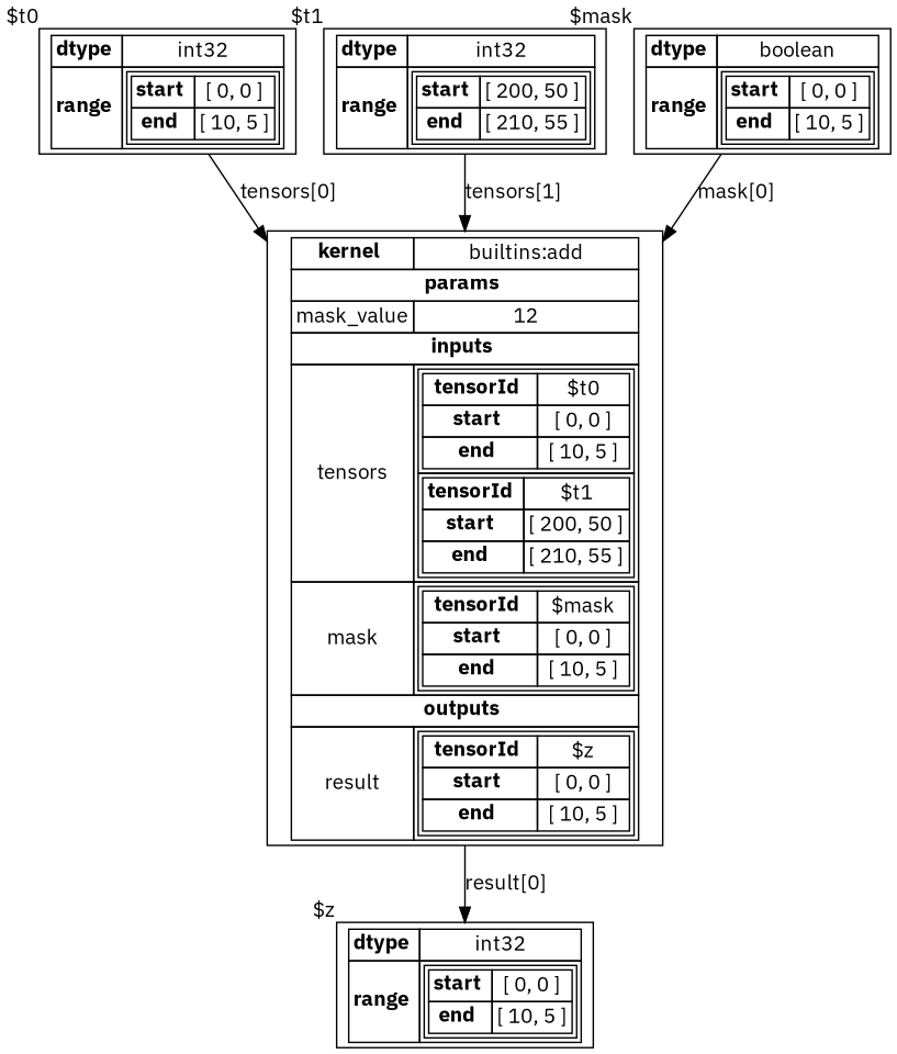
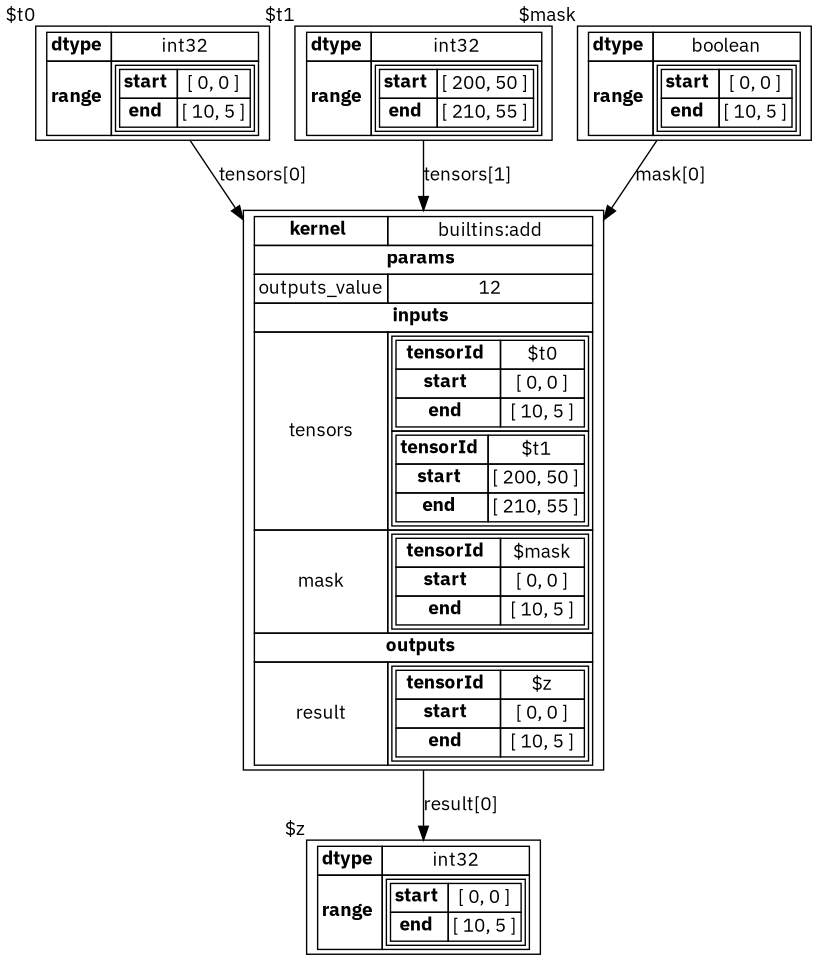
  digraph {
    fontname="IBM Plex Sans"
    node [shape=box fontname="IBM Plex Sans"]
    edge [fontname="IBM Plex Sans"]
    n1 [label=<   <table cellspacing="0" border="0" cellborder="1">     <tr>       <td><b>dtype</b> </td>       <td>int32</td>     </tr>     <tr>       <td><b>range</b> </td>       <td>         <table border="0" cellspacing="0" cellborder="1">           <tr>             <td>              <table border="0" cellspacing="0" cellborder="1">                <tr>                  <td><b>start</b> </td>                  <td>[ 0, 0 ]</td>                  </tr>                <tr>                  <td><b>end</b> </td>                  <td>[ 10, 5 ]</td>                </tr>              </table>             </td>           </tr>         </table>       </td>     </tr>     </table>   > xlabel="$t0"]
-   n2 [label=<   <table cellspacing="0" border="0" cellborder="1">     <tr>       <td><b>kernel</b> </td>       <td>builtins:add</td>     </tr>     <tr>       <td colspan="2"><b>params</b> </td>       </tr>     <tr>       <td>mask_value</td>       <td>12</td>     </tr>     <tr>       <td colspan="2"><b>inputs</b> </td>     </tr>     <tr>       <td>tensors</td>       <td>         <table border="0" cellspacing="0" cellborder="1">           <tr>             <td>              <table border="0" cellspacing="0" cellborder="1">                <tr>                  <td><b>tensorId</b> </td>                  <td>$t0</td>                </tr>                <tr>                  <td><b>start</b> </td>                  <td>[ 0, 0 ]</td>                  </tr>                <tr>                  <td><b>end</b> </td>                  <td>[ 10, 5 ]</td>                </tr>              </table>             </td>           </tr>         <tr>           <td>             <table border="0" cellspacing="0" cellborder="1">               <tr>                 <td><b>tensorId</b> </td>                 <td>$t1</td>                 </tr>               <tr>                 <td><b>start</b> </td>                 <td>[ 200, 50 ]</td>                 </tr>               <tr>                 <td><b>end</b> </td>                 <td>[ 210, 55 ]</td>                 </tr>               </table>             </td>           </tr>         </table>       </td>     </tr>     <tr>       <td>mask</td>       <td>         <table border="0" cellspacing="0" cellborder="1">           <tr>             <td>              <table border="0" cellspacing="0" cellborder="1">                <tr>                  <td><b>tensorId</b> </td>                  <td>$mask</td>                </tr>                <tr>                  <td><b>start</b> </td>                  <td>[ 0, 0 ]</td>                  </tr>                <tr>                  <td><b>end</b> </td>                  <td>[ 10, 5 ]</td>                </tr>              </table>             </td>           </tr>         </table>       </td>     </tr>     <tr>       <td colspan="2"><b>outputs</b> </td>     </tr>     <tr>       <td>result</td>       <td>         <table border="0" cellspacing="0" cellborder="1">           <tr>             <td>              <table border="0" cellspacing="0" cellborder="1">                <tr>                  <td><b>tensorId</b> </td>                  <td>$z</td>                </tr>                <tr>                  <td><b>start</b> </td>                  <td>[ 0, 0 ]</td>                  </tr>                <tr>                  <td><b>end</b> </td>                  <td>[ 10, 5 ]</td>                </tr>              </table>             </td>           </tr>         </table>       </td>     </tr>   </table>   >]
+   n2 [label=<   <table cellspacing="0" border="0" cellborder="1">     <tr>       <td><b>kernel</b> </td>       <td>builtins:add</td>     </tr>     <tr>       <td colspan="2"><b>params</b> </td>       </tr>     <tr>       <td>outputs_value</td>       <td>12</td>     </tr>     <tr>       <td colspan="2"><b>inputs</b> </td>     </tr>     <tr>       <td>tensors</td>       <td>         <table border="0" cellspacing="0" cellborder="1">           <tr>             <td>              <table border="0" cellspacing="0" cellborder="1">                <tr>                  <td><b>tensorId</b> </td>                  <td>$t0</td>                </tr>                <tr>                  <td><b>start</b> </td>                  <td>[ 0, 0 ]</td>                  </tr>                <tr>                  <td><b>end</b> </td>                  <td>[ 10, 5 ]</td>                </tr>              </table>             </td>           </tr>         <tr>           <td>             <table border="0" cellspacing="0" cellborder="1">               <tr>                 <td><b>tensorId</b> </td>                 <td>$t1</td>                 </tr>               <tr>                 <td><b>start</b> </td>                 <td>[ 200, 50 ]</td>                 </tr>               <tr>                 <td><b>end</b> </td>                 <td>[ 210, 55 ]</td>                 </tr>               </table>             </td>           </tr>         </table>       </td>     </tr>     <tr>       <td>mask</td>       <td>         <table border="0" cellspacing="0" cellborder="1">           <tr>             <td>              <table border="0" cellspacing="0" cellborder="1">                <tr>                  <td><b>tensorId</b> </td>                  <td>$mask</td>                </tr>                <tr>                  <td><b>start</b> </td>                  <td>[ 0, 0 ]</td>                  </tr>                <tr>                  <td><b>end</b> </td>                  <td>[ 10, 5 ]</td>                </tr>              </table>             </td>           </tr>         </table>       </td>     </tr>     <tr>       <td colspan="2"><b>outputs</b> </td>     </tr>     <tr>       <td>result</td>       <td>         <table border="0" cellspacing="0" cellborder="1">           <tr>             <td>              <table border="0" cellspacing="0" cellborder="1">                <tr>                  <td><b>tensorId</b> </td>                  <td>$z</td>                </tr>                <tr>                  <td><b>start</b> </td>                  <td>[ 0, 0 ]</td>                  </tr>                <tr>                  <td><b>end</b> </td>                  <td>[ 10, 5 ]</td>                </tr>              </table>             </td>           </tr>         </table>       </td>     </tr>   </table>   >]
    n3 [label=<   <table cellspacing="0" border="0" cellborder="1">     <tr>       <td><b>dtype</b> </td>       <td>int32</td>     </tr>     <tr>       <td><b>range</b> </td>       <td>         <table border="0" cellspacing="0" cellborder="1">           <tr>             <td>              <table border="0" cellspacing="0" cellborder="1">                <tr>                  <td><b>start</b> </td>                  <td>[ 200, 50 ]</td>                  </tr>                <tr>                  <td><b>end</b> </td>                  <td>[ 210, 55 ]</td>                </tr>              </table>             </td>           </tr>         </table>       </td>     </tr>     </table>   > xlabel="$t1"]
    n4 [label=<   <table cellspacing="0" border="0" cellborder="1">     <tr>       <td><b>dtype</b> </td>       <td>boolean</td>     </tr>     <tr>       <td><b>range</b> </td>       <td>         <table border="0" cellspacing="0" cellborder="1">           <tr>             <td>              <table border="0" cellspacing="0" cellborder="1">                <tr>                  <td><b>start</b> </td>                  <td>[ 0, 0 ]</td>                  </tr>                <tr>                  <td><b>end</b> </td>                  <td>[ 10, 5 ]</td>                </tr>              </table>             </td>           </tr>         </table>       </td>     </tr>     </table>   > xlabel="$mask"]
    n5 [label=<   <table cellspacing="0" border="0" cellborder="1">     <tr>       <td><b>dtype</b> </td>       <td>int32</td>     </tr>     <tr>       <td><b>range</b> </td>       <td>         <table border="0" cellspacing="0" cellborder="1">           <tr>             <td>              <table border="0" cellspacing="0" cellborder="1">                <tr>                  <td><b>start</b> </td>                  <td>[ 0, 0 ]</td>                  </tr>                <tr>                  <td><b>end</b> </td>                  <td>[ 10, 5 ]</td>                </tr>              </table>             </td>           </tr>         </table>       </td>     </tr>     </table>   > xlabel="$z"]
    n1 -> n2 [label="tensors[0]"]
    n2 -> n5 [label="result[0]"]
    n3 -> n2 [label="tensors[1]"]
    n4 -> n2 [label="mask[0]"]
  }
